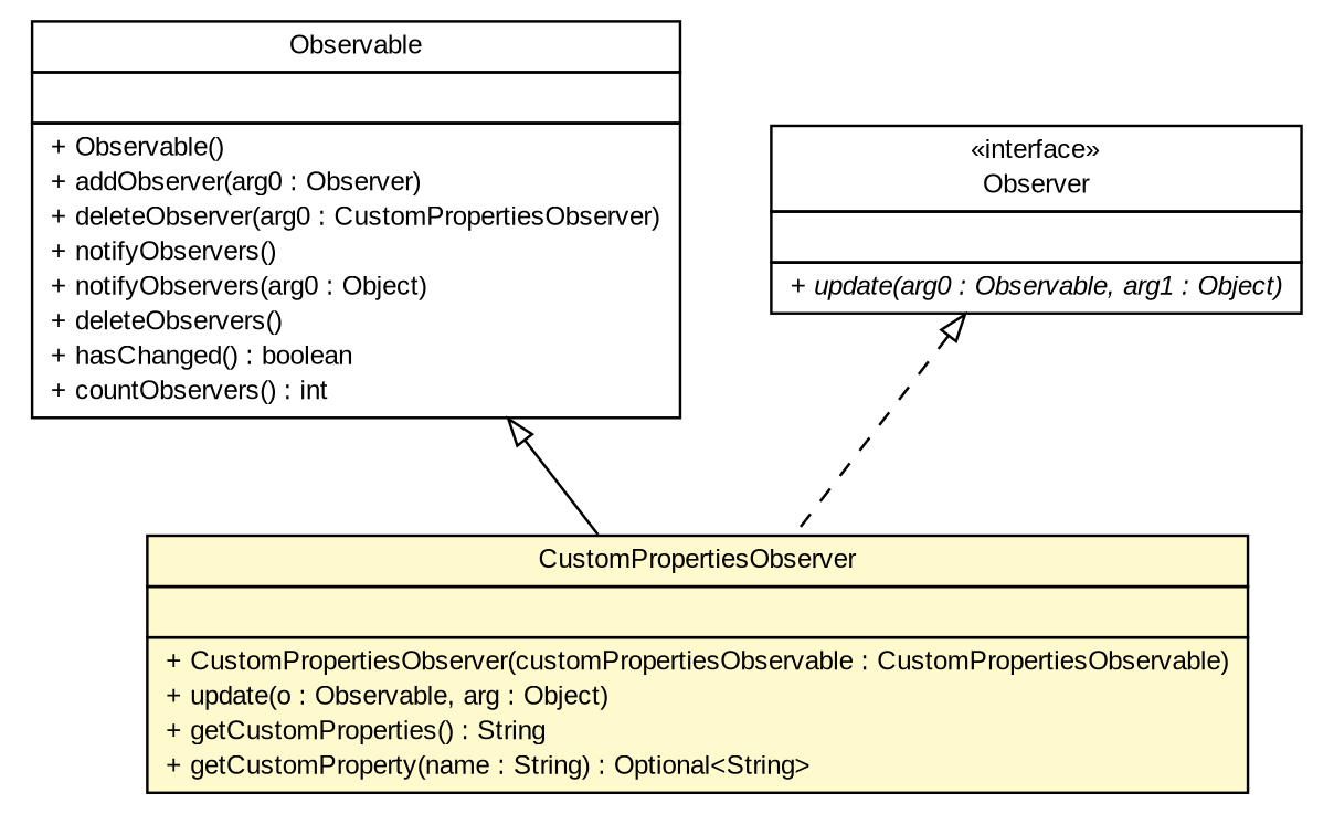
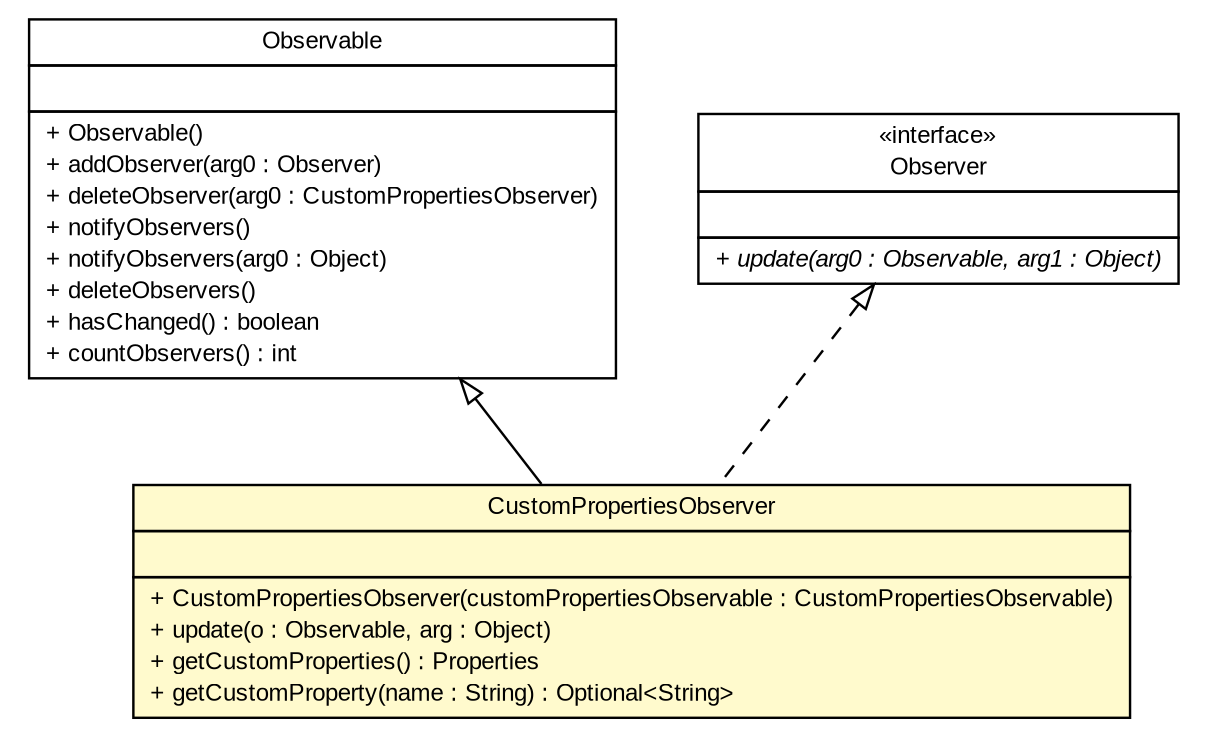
  digraph {
    nodesep=0.25
    ranksep=0.5
    node [fontcolor=black fontname=arial fontsize=10.0 shape=plaintext]
    edge [arrowtail=empty dir=back fontname=arial fontsize=10 headport=p labelfontname=arial labelfontsize=10 tailport=p]
-   n1 [label=<<table title="br.gov.to.sefaz.util.properties.CustomPropertiesObserver" border="0" cellborder="1" cellspacing="0" cellpadding="2" port="p" bgcolor="lemonChiffon" href="./CustomPropertiesObserver.html"> 		<tr><td><table border="0" cellspacing="0" cellpadding="1"> <tr><td align="center" balign="center"> CustomPropertiesObserver </td></tr> 		</table></td></tr> 		<tr><td><table border="0" cellspacing="0" cellpadding="1"> <tr><td align="left" balign="left">  </td></tr> 		</table></td></tr> 		<tr><td><table border="0" cellspacing="0" cellpadding="1"> <tr><td align="left" balign="left"> + CustomPropertiesObserver(customPropertiesObservable : CustomPropertiesObservable) </td></tr> <tr><td align="left" balign="left"> + update(o : Observable, arg : Object) </td></tr> <tr><td align="left" balign="left"> + getCustomProperties() : String </td></tr> <tr><td align="left" balign="left"> + getCustomProperty(name : String) : Optional&lt;String&gt; </td></tr> 		</table></td></tr> 		</table>>]
+   n1 [label=<<table title="br.gov.to.sefaz.util.properties.CustomPropertiesObserver" border="0" cellborder="1" cellspacing="0" cellpadding="2" port="p" bgcolor="lemonChiffon" href="./CustomPropertiesObserver.html"> 		<tr><td><table border="0" cellspacing="0" cellpadding="1"> <tr><td align="center" balign="center"> CustomPropertiesObserver </td></tr> 		</table></td></tr> 		<tr><td><table border="0" cellspacing="0" cellpadding="1"> <tr><td align="left" balign="left">  </td></tr> 		</table></td></tr> 		<tr><td><table border="0" cellspacing="0" cellpadding="1"> <tr><td align="left" balign="left"> + CustomPropertiesObserver(customPropertiesObservable : CustomPropertiesObservable) </td></tr> <tr><td align="left" balign="left"> + update(o : Observable, arg : Object) </td></tr> <tr><td align="left" balign="left"> + getCustomProperties() : Properties </td></tr> <tr><td align="left" balign="left"> + getCustomProperty(name : String) : Optional&lt;String&gt; </td></tr> 		</table></td></tr> 		</table>>]
    n2 [label=<<table title="java.util.Observable" border="0" cellborder="1" cellspacing="0" cellpadding="2" port="p" href="http://java.sun.com/j2se/1.4.2/docs/api/java/util/Observable.html"> 		<tr><td><table border="0" cellspacing="0" cellpadding="1"> <tr><td align="center" balign="center"> Observable </td></tr> 		</table></td></tr> 		<tr><td><table border="0" cellspacing="0" cellpadding="1"> <tr><td align="left" balign="left">  </td></tr> 		</table></td></tr> 		<tr><td><table border="0" cellspacing="0" cellpadding="1"> <tr><td align="left" balign="left"> + Observable() </td></tr> <tr><td align="left" balign="left"> + addObserver(arg0 : Observer) </td></tr> <tr><td align="left" balign="left"> + deleteObserver(arg0 : CustomPropertiesObserver) </td></tr> <tr><td align="left" balign="left"> + notifyObservers() </td></tr> <tr><td align="left" balign="left"> + notifyObservers(arg0 : Object) </td></tr> <tr><td align="left" balign="left"> + deleteObservers() </td></tr> <tr><td align="left" balign="left"> + hasChanged() : boolean </td></tr> <tr><td align="left" balign="left"> + countObservers() : int </td></tr> 		</table></td></tr> 		</table>>]
    n3 [label=<<table title="java.util.Observer" border="0" cellborder="1" cellspacing="0" cellpadding="2" port="p" href="http://java.sun.com/j2se/1.4.2/docs/api/java/util/Observer.html"> 		<tr><td><table border="0" cellspacing="0" cellpadding="1"> <tr><td align="center" balign="center"> &#171;interface&#187; </td></tr> <tr><td align="center" balign="center"> Observer </td></tr> 		</table></td></tr> 		<tr><td><table border="0" cellspacing="0" cellpadding="1"> <tr><td align="left" balign="left">  </td></tr> 		</table></td></tr> 		<tr><td><table border="0" cellspacing="0" cellpadding="1"> <tr><td align="left" balign="left"><font face="arial italic" point-size="10.0"> + update(arg0 : Observable, arg1 : Object) </font></td></tr> 		</table></td></tr> 		</table>>]
    n2 -> n1
    n3 -> n1 [style=dashed]
  }
